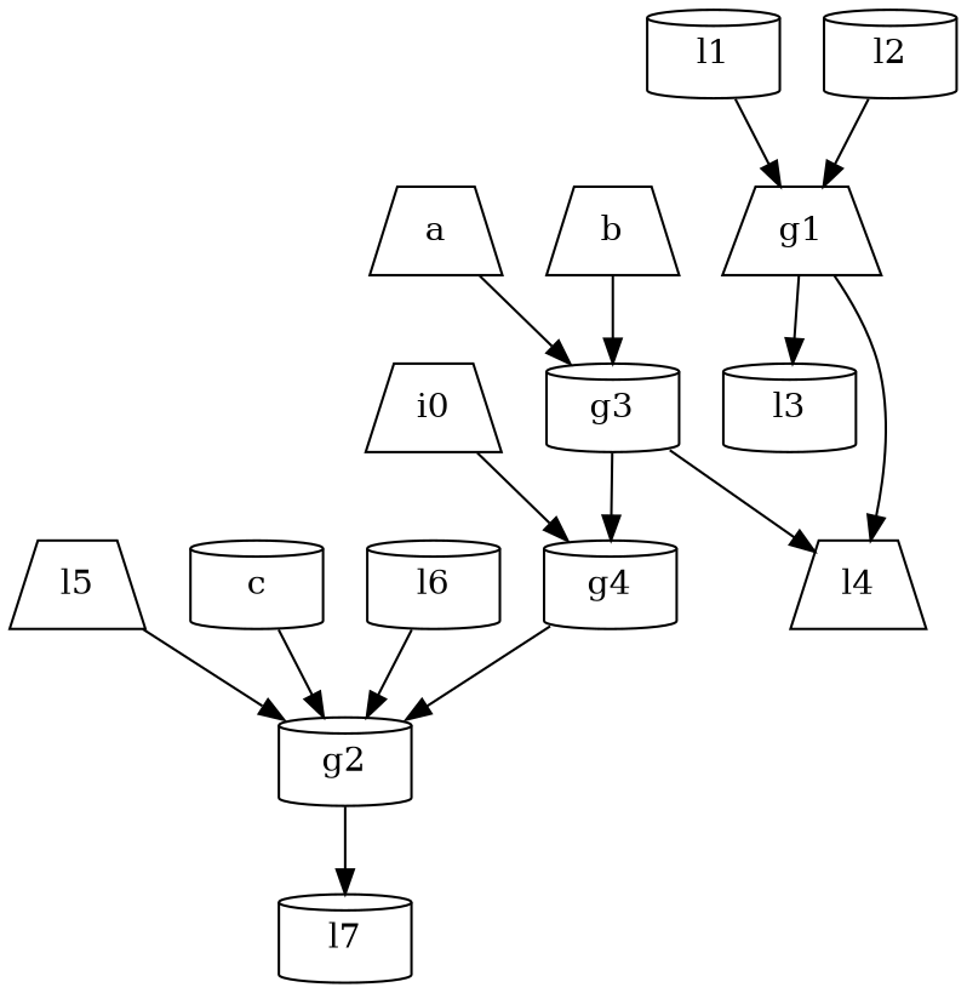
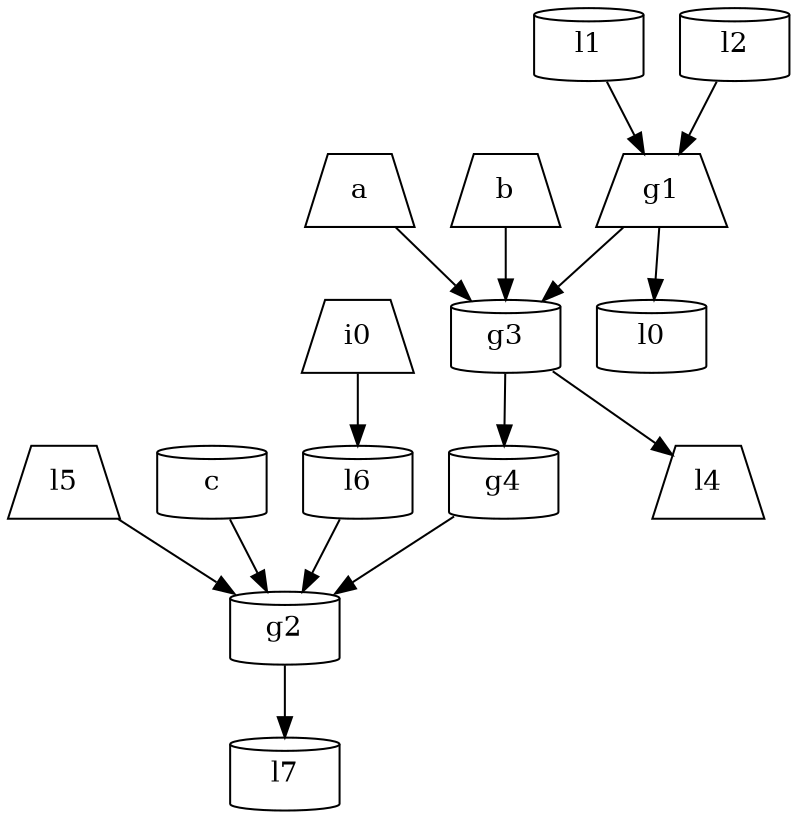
  digraph {
    node [shape=cylinder]
    g1 [shape=trapezium]
    l1
-   l3
+   l3 [label=l0]
    g3
    l4 [shape=trapezium]
    g4
    l2
    l5 [shape=trapezium]
    g2
    c
    l7
    l6
    a [shape=trapezium]
    b [shape=trapezium]
    n15 [label=i0 shape=trapezium]
    g1 -> l3
-   g1 -> l4
+   g1 -> g3
    l1 -> g1
    g3 -> l4
    g3 -> g4
    g4 -> g2
    l2 -> g1
    l5 -> g2
    g2 -> l7
    c -> g2
    l6 -> g2
    a -> g3
    b -> g3
-   n15 -> g4
+   n15 -> l6
  }
